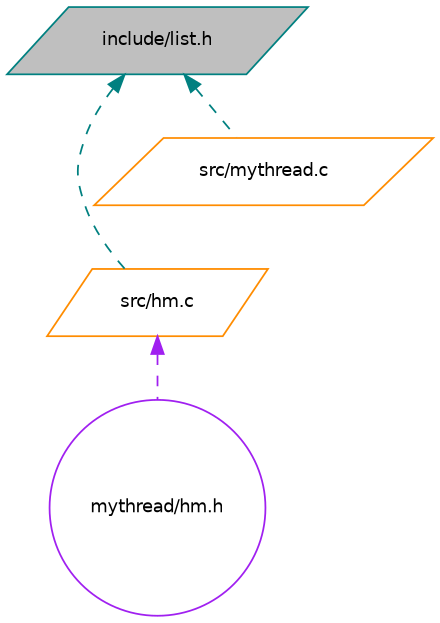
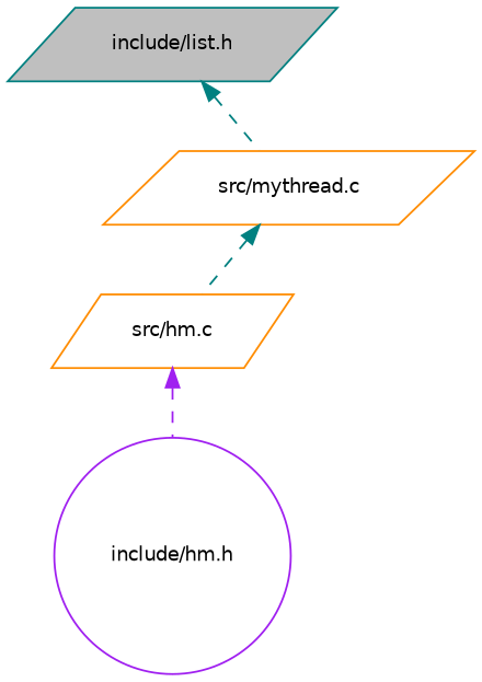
  digraph {
    node [color=darkorange fillcolor=white fontname=Helvetica fontsize=10 shape=parallelogram style=filled]
    edge [color=teal dir=back fontname=Helvetica fontsize=10 labelfontname=Helvetica labelfontsize=10 style=dashed]
    n1 [color=teal fillcolor=grey75 fontcolor=black height=0.2 label="include/list.h" width=0.4]
    n2 [height=0.2 label="src/hm.c" width=0.4]
    n3 [height=0.2 label="src/mythread.c" width=0.4]
-   n4 [color=purple height=0.2 label="mythread/hm.h" shape=circle width=0.4]
-   n1 -> n2
+   n4 [color=purple height=0.2 label="include/hm.h" shape=circle width=0.4]
+   n3 -> n2
    n1 -> n3
    n2 -> n4 [color=purple]
  }
